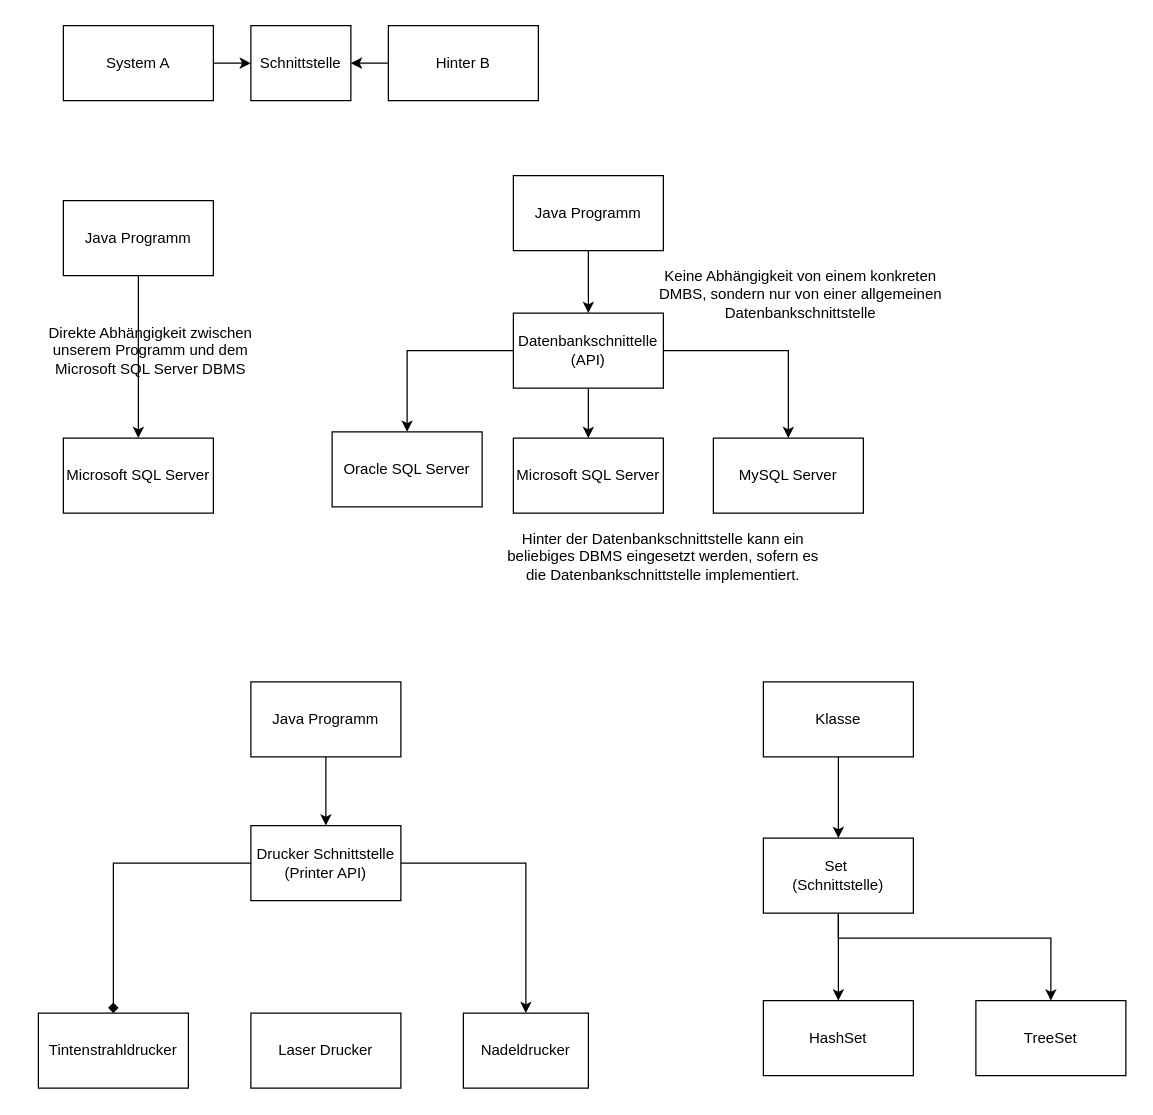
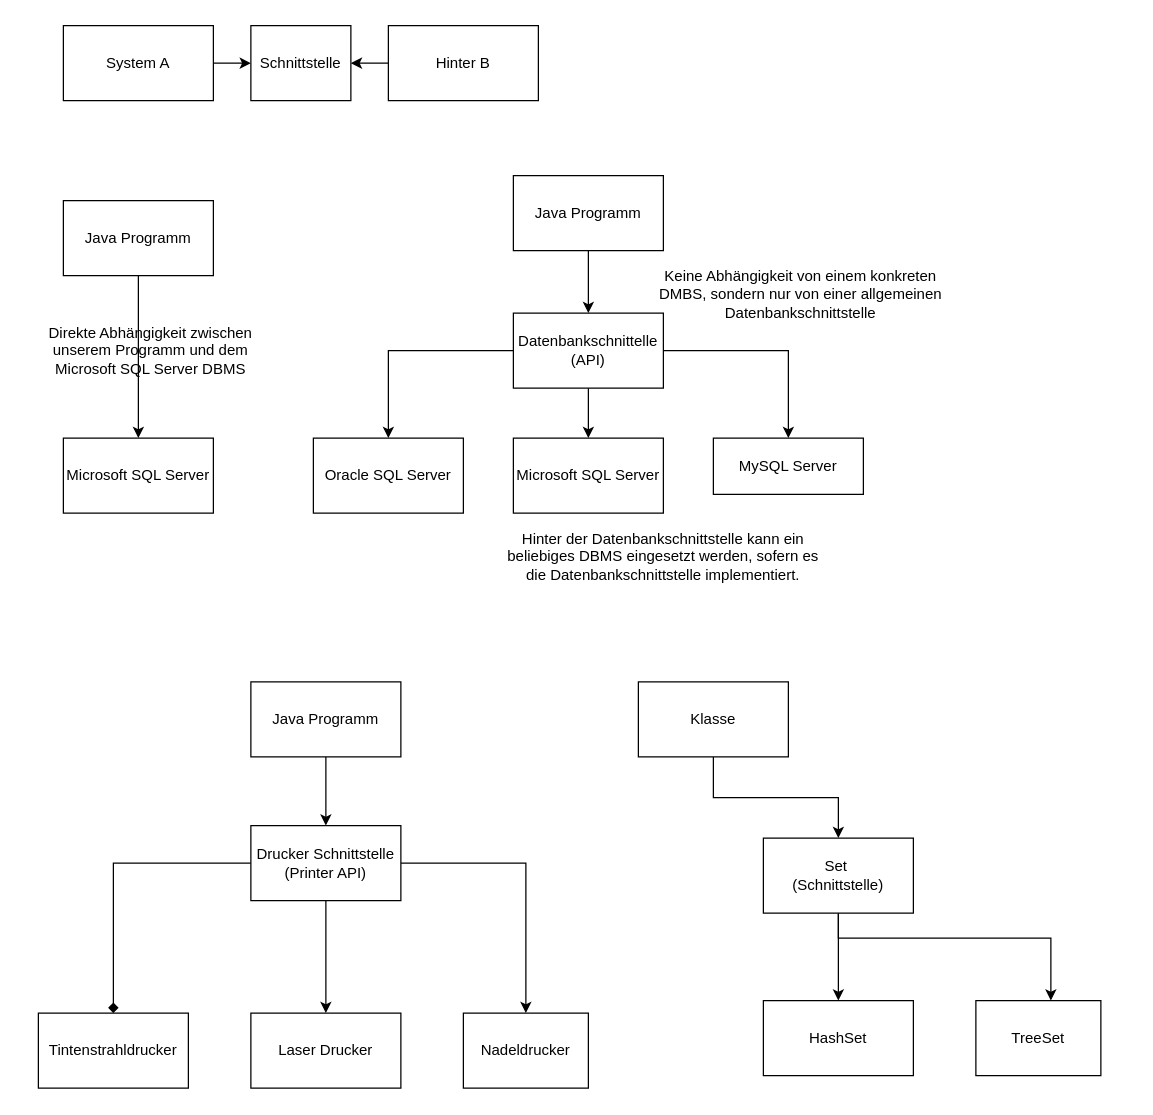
  <mxCell id="0" />
  <mxCell id="1" parent="0" />
  <mxCell id="2" style="edgeStyle=orthogonalEdgeStyle;rounded=0;orthogonalLoop=1;jettySize=auto;html=1;" edge="1" parent="1" source="3" target="4"><mxGeometry relative="1" as="geometry" /></mxCell>
  <mxCell id="3" value="Java Programm" style="rounded=0;whiteSpace=wrap;html=1;" vertex="1" parent="1"><mxGeometry x="50" y="160" width="120" height="60" as="geometry" /></mxCell>
  <mxCell id="4" value="Microsoft SQL Server" style="rounded=0;whiteSpace=wrap;html=1;" vertex="1" parent="1"><mxGeometry x="50" y="350" width="120" height="60" as="geometry" /></mxCell>
  <mxCell id="5" style="edgeStyle=orthogonalEdgeStyle;rounded=0;orthogonalLoop=1;jettySize=auto;html=1;" edge="1" parent="1" source="6" target="10"><mxGeometry relative="1" as="geometry" /></mxCell>
  <mxCell id="6" value="Java Programm" style="rounded=0;whiteSpace=wrap;html=1;" vertex="1" parent="1"><mxGeometry x="410" y="140" width="120" height="60" as="geometry" /></mxCell>
  <mxCell id="7" style="edgeStyle=orthogonalEdgeStyle;rounded=0;orthogonalLoop=1;jettySize=auto;html=1;" edge="1" parent="1" source="10" target="11"><mxGeometry relative="1" as="geometry" /></mxCell>
  <mxCell id="8" style="edgeStyle=orthogonalEdgeStyle;rounded=0;orthogonalLoop=1;jettySize=auto;html=1;" edge="1" parent="1" source="10" target="13"><mxGeometry relative="1" as="geometry" /></mxCell>
  <mxCell id="9" style="edgeStyle=orthogonalEdgeStyle;rounded=0;orthogonalLoop=1;jettySize=auto;html=1;" edge="1" parent="1" source="10" target="12"><mxGeometry relative="1" as="geometry" /></mxCell>
  <mxCell id="10" value="Datenbankschnittelle (API)" style="rounded=0;whiteSpace=wrap;html=1;" vertex="1" parent="1"><mxGeometry x="410" y="250" width="120" height="60" as="geometry" /></mxCell>
  <mxCell id="11" value="Microsoft SQL Server" style="rounded=0;whiteSpace=wrap;html=1;" vertex="1" parent="1"><mxGeometry x="410" y="350" width="120" height="60" as="geometry" /></mxCell>
- <mxCell id="12" value="MySQL Server" style="rounded=0;whiteSpace=wrap;html=1;" vertex="1" parent="1"><mxGeometry x="570" y="350" width="120" height="60" as="geometry" /></mxCell>
- <mxCell id="13" value="Oracle SQL Server" style="rounded=0;whiteSpace=wrap;html=1;" vertex="1" parent="1"><mxGeometry x="265" y="345" width="120" height="60" as="geometry" /></mxCell>
+ <mxCell id="12" value="MySQL Server" style="rounded=0;whiteSpace=wrap;html=1;" vertex="1" parent="1"><mxGeometry x="570" y="350" width="120" height="45" as="geometry" /></mxCell>
+ <mxCell id="13" value="Oracle SQL Server" style="rounded=0;whiteSpace=wrap;html=1;" vertex="1" parent="1"><mxGeometry x="250" y="350" width="120" height="60" as="geometry" /></mxCell>
  <mxCell id="14" style="edgeStyle=orthogonalEdgeStyle;rounded=0;orthogonalLoop=1;jettySize=auto;html=1;" edge="1" parent="1" source="15" target="22"><mxGeometry relative="1" as="geometry" /></mxCell>
  <mxCell id="15" value="Java Programm" style="rounded=0;whiteSpace=wrap;html=1;" vertex="1" parent="1"><mxGeometry x="200" y="545" width="120" height="60" as="geometry" /></mxCell>
  <mxCell id="16" value="Direkte Abhängigkeit zwischen unserem Programm und dem Microsoft SQL Server DBMS" style="text;html=1;align=center;verticalAlign=middle;whiteSpace=wrap;rounded=0;" vertex="1" parent="1"><mxGeometry x="20" y="265" width="200" height="30" as="geometry" /></mxCell>
  <mxCell id="17" value="Keine Abhängigkeit von einem konkreten DMBS, sondern nur von einer allgemeinen Datenbankschnittstelle" style="text;html=1;align=center;verticalAlign=middle;whiteSpace=wrap;rounded=0;" vertex="1" parent="1"><mxGeometry x="510" y="210" width="260" height="50" as="geometry" /></mxCell>
  <mxCell id="18" value="Hinter der Datenbankschnittstelle kann ein beliebiges DBMS eingesetzt werden, sofern es die Datenbankschnittstelle implementiert." style="text;html=1;align=center;verticalAlign=middle;whiteSpace=wrap;rounded=0;" vertex="1" parent="1"><mxGeometry x="400" y="420" width="260" height="50" as="geometry" /></mxCell>
+ <mxCell id="19" style="edgeStyle=orthogonalEdgeStyle;rounded=0;orthogonalLoop=1;jettySize=auto;html=1;" edge="1" parent="1" source="22" target="24"><mxGeometry relative="1" as="geometry" /></mxCell>
  <mxCell id="20" style="edgeStyle=orthogonalEdgeStyle;rounded=0;orthogonalLoop=1;jettySize=auto;html=1;endArrow=diamond;" edge="1" parent="1" source="22" target="23"><mxGeometry relative="1" as="geometry" /></mxCell>
  <mxCell id="21" style="edgeStyle=orthogonalEdgeStyle;rounded=0;orthogonalLoop=1;jettySize=auto;html=1;" edge="1" parent="1" source="22" target="25"><mxGeometry relative="1" as="geometry" /></mxCell>
  <mxCell id="22" value="Drucker Schnittstelle (Printer API)" style="rounded=0;whiteSpace=wrap;html=1;" vertex="1" parent="1"><mxGeometry x="200" y="660" width="120" height="60" as="geometry" /></mxCell>
  <mxCell id="23" value="Tintenstrahldrucker" style="rounded=0;whiteSpace=wrap;html=1;" vertex="1" parent="1"><mxGeometry x="30" y="810" width="120" height="60" as="geometry" /></mxCell>
  <mxCell id="24" value="Laser Drucker" style="rounded=0;whiteSpace=wrap;html=1;" vertex="1" parent="1"><mxGeometry x="200" y="810" width="120" height="60" as="geometry" /></mxCell>
  <mxCell id="25" value="Nadeldrucker" style="rounded=0;whiteSpace=wrap;html=1;" vertex="1" parent="1"><mxGeometry x="370" y="810" width="100" height="60" as="geometry" /></mxCell>
  <mxCell id="26" style="edgeStyle=orthogonalEdgeStyle;rounded=0;orthogonalLoop=1;jettySize=auto;html=1;" edge="1" parent="1" source="27" target="31"><mxGeometry relative="1" as="geometry" /></mxCell>
- <mxCell id="27" value="Klasse" style="rounded=0;whiteSpace=wrap;html=1;" vertex="1" parent="1"><mxGeometry x="610" y="545" width="120" height="60" as="geometry" /></mxCell>
+ <mxCell id="27" value="Klasse" style="rounded=0;whiteSpace=wrap;html=1;" vertex="1" parent="1"><mxGeometry x="510" y="545" width="120" height="60" as="geometry" /></mxCell>
  <mxCell id="28" value="HashSet" style="rounded=0;whiteSpace=wrap;html=1;" vertex="1" parent="1"><mxGeometry x="610" y="800" width="120" height="60" as="geometry" /></mxCell>
  <mxCell id="29" style="edgeStyle=orthogonalEdgeStyle;rounded=0;orthogonalLoop=1;jettySize=auto;html=1;" edge="1" parent="1" source="31" target="28"><mxGeometry relative="1" as="geometry" /></mxCell>
  <mxCell id="30" style="edgeStyle=orthogonalEdgeStyle;rounded=0;orthogonalLoop=1;jettySize=auto;html=1;" edge="1" parent="1" source="31" target="32"><mxGeometry relative="1" as="geometry"><Array as="points"><mxPoint x="670" y="750" /><mxPoint x="840" y="750" /></Array></mxGeometry></mxCell>
  <mxCell id="31" value="Set&amp;nbsp;&lt;div&gt;(Schnittstelle)&lt;/div&gt;" style="rounded=0;whiteSpace=wrap;html=1;" vertex="1" parent="1"><mxGeometry x="610" y="670" width="120" height="60" as="geometry" /></mxCell>
- <mxCell id="32" value="TreeSet" style="rounded=0;whiteSpace=wrap;html=1;" vertex="1" parent="1"><mxGeometry x="780" y="800" width="120" height="60" as="geometry" /></mxCell>
+ <mxCell id="32" value="TreeSet" style="rounded=0;whiteSpace=wrap;html=1;" vertex="1" parent="1"><mxGeometry x="780" y="800" width="100" height="60" as="geometry" /></mxCell>
  <mxCell id="33" style="edgeStyle=orthogonalEdgeStyle;rounded=0;orthogonalLoop=1;jettySize=auto;html=1;" edge="1" parent="1" source="34" target="37"><mxGeometry relative="1" as="geometry" /></mxCell>
  <mxCell id="34" value="System A" style="rounded=0;whiteSpace=wrap;html=1;" vertex="1" parent="1"><mxGeometry x="50" y="20" width="120" height="60" as="geometry" /></mxCell>
  <mxCell id="35" style="edgeStyle=orthogonalEdgeStyle;rounded=0;orthogonalLoop=1;jettySize=auto;html=1;" edge="1" parent="1" source="36" target="37"><mxGeometry relative="1" as="geometry" /></mxCell>
  <mxCell id="36" value="Hinter B" style="rounded=0;whiteSpace=wrap;html=1;" vertex="1" parent="1"><mxGeometry x="310" y="20" width="120" height="60" as="geometry" /></mxCell>
  <mxCell id="37" value="Schnittstelle" style="rounded=0;whiteSpace=wrap;html=1;" vertex="1" parent="1"><mxGeometry x="200" y="20" width="80" height="60" as="geometry" /></mxCell>
